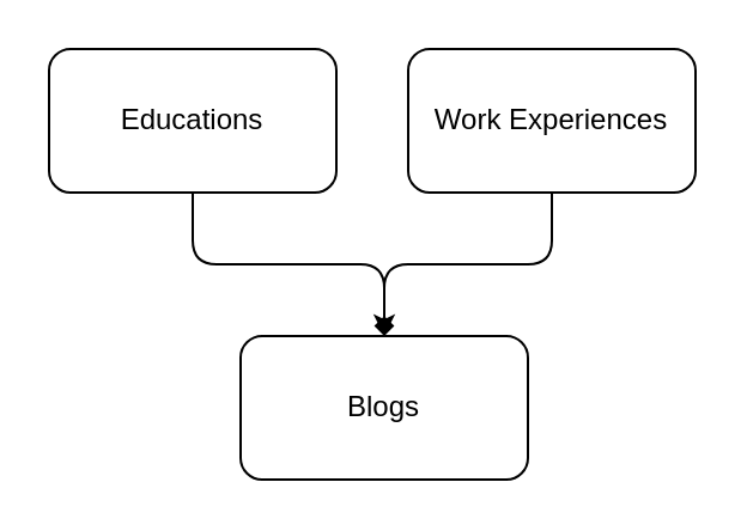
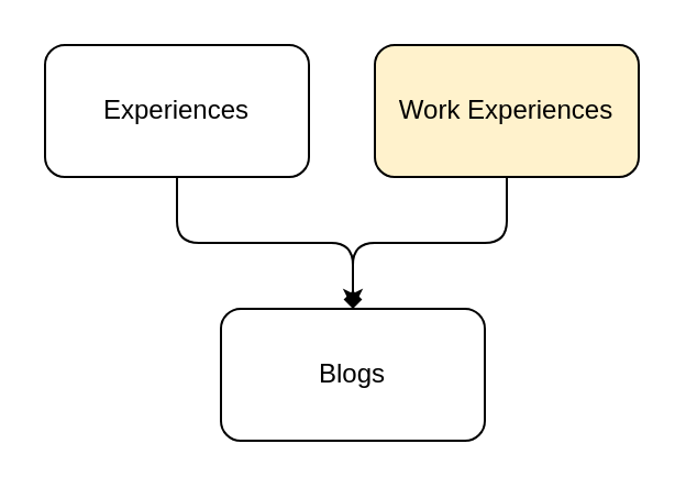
  <mxCell id="0" />
  <mxCell id="1" parent="0" />
  <mxCell id="2" style="edgeStyle=none;html=1;entryX=0.5;entryY=0;entryDx=0;entryDy=0;" edge="1" parent="1" source="3" target="6"><mxGeometry relative="1" as="geometry"><Array as="points"><mxPoint x="230" y="110" /><mxPoint x="160" y="110" /></Array></mxGeometry></mxCell>
- <mxCell id="3" value="Work Experiences" style="rounded=1;whiteSpace=wrap;html=1;" vertex="1" parent="1"><mxGeometry x="170" y="20" width="120" height="60" as="geometry" /></mxCell>
+ <mxCell id="3" value="Work Experiences" style="rounded=1;whiteSpace=wrap;html=1;fillColor=#fff2cc;" vertex="1" parent="1"><mxGeometry x="170" y="20" width="120" height="60" as="geometry" /></mxCell>
  <mxCell id="4" style="edgeStyle=none;html=1;entryX=0.5;entryY=0;entryDx=0;entryDy=0;endArrow=diamond;" edge="1" parent="1" source="5" target="6"><mxGeometry relative="1" as="geometry"><Array as="points"><mxPoint x="80" y="110" /><mxPoint x="160" y="110" /></Array></mxGeometry></mxCell>
- <mxCell id="5" value="Educations" style="rounded=1;whiteSpace=wrap;html=1;" vertex="1" parent="1"><mxGeometry x="20" y="20" width="120" height="60" as="geometry" /></mxCell>
+ <mxCell id="5" value="Experiences" style="rounded=1;whiteSpace=wrap;html=1;" vertex="1" parent="1"><mxGeometry x="20" y="20" width="120" height="60" as="geometry" /></mxCell>
  <mxCell id="6" value="Blogs" style="rounded=1;whiteSpace=wrap;html=1;" vertex="1" parent="1"><mxGeometry x="100" y="140" width="120" height="60" as="geometry" /></mxCell>
